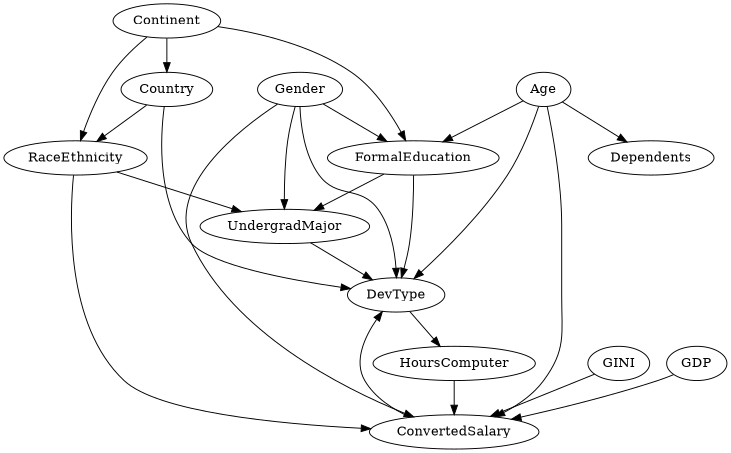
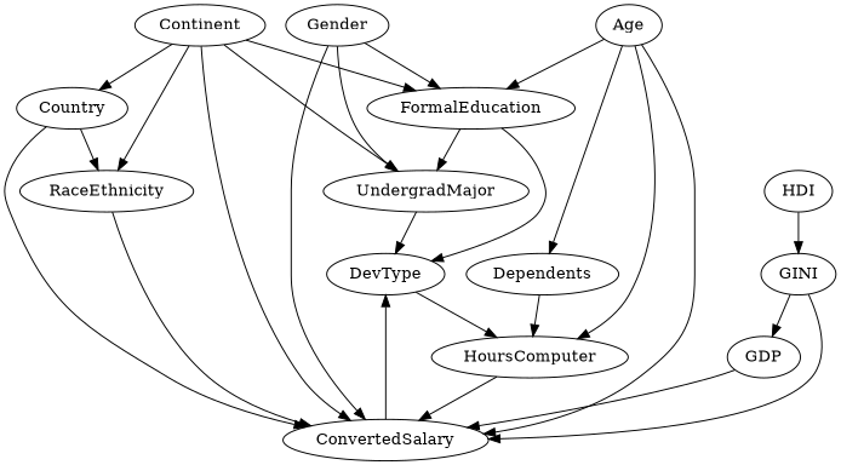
  digraph {
    Continent
    UndergradMajor
    FormalEducation
    Country
    RaceEthnicity
    ConvertedSalary
    DevType
    HoursComputer
    Age
    Dependents
    Gender
+   HDI
    GINI
    GDP
-   RaceEthnicity -> UndergradMajor
+   Continent -> UndergradMajor
    Continent -> FormalEducation
    Continent -> Country
    Continent -> RaceEthnicity
+   Continent -> ConvertedSalary
    UndergradMajor -> DevType
    FormalEducation -> UndergradMajor
    FormalEducation -> DevType
    Country -> RaceEthnicity
-   Country -> DevType
+   Country -> ConvertedSalary
    RaceEthnicity -> ConvertedSalary
    ConvertedSalary -> DevType
    DevType -> HoursComputer
    HoursComputer -> ConvertedSalary
    Age -> FormalEducation
    Age -> ConvertedSalary
-   Age -> DevType
+   Age -> HoursComputer
    Age -> Dependents
+   Dependents -> HoursComputer
    Gender -> UndergradMajor
    Gender -> FormalEducation
    Gender -> ConvertedSalary
-   Gender -> DevType
+   HDI -> GINI
    GINI -> ConvertedSalary
+   GINI -> GDP
    GDP -> ConvertedSalary
  }
